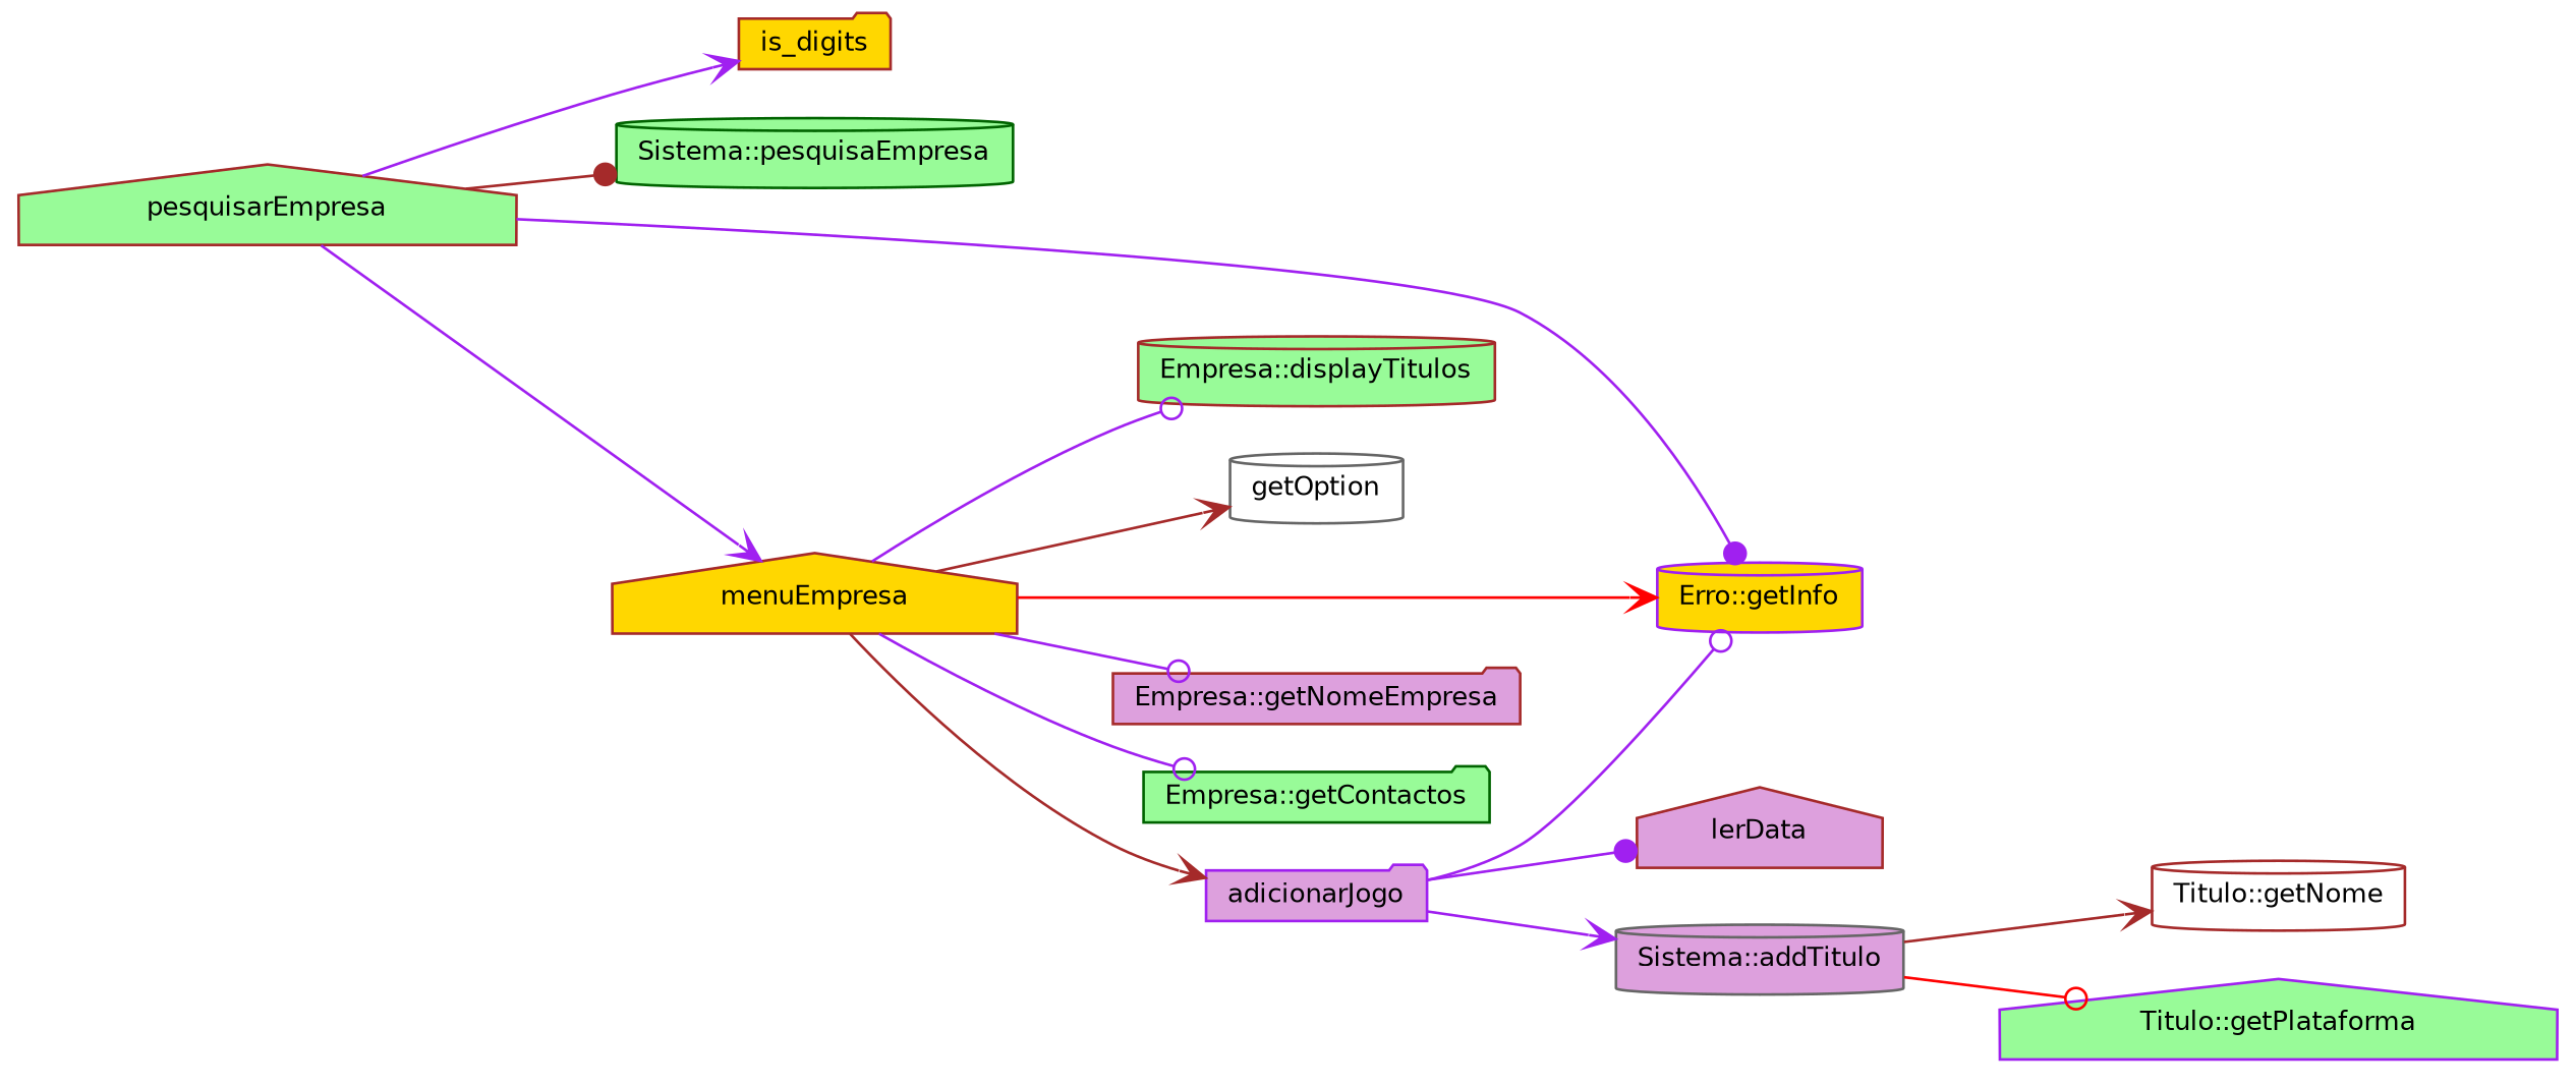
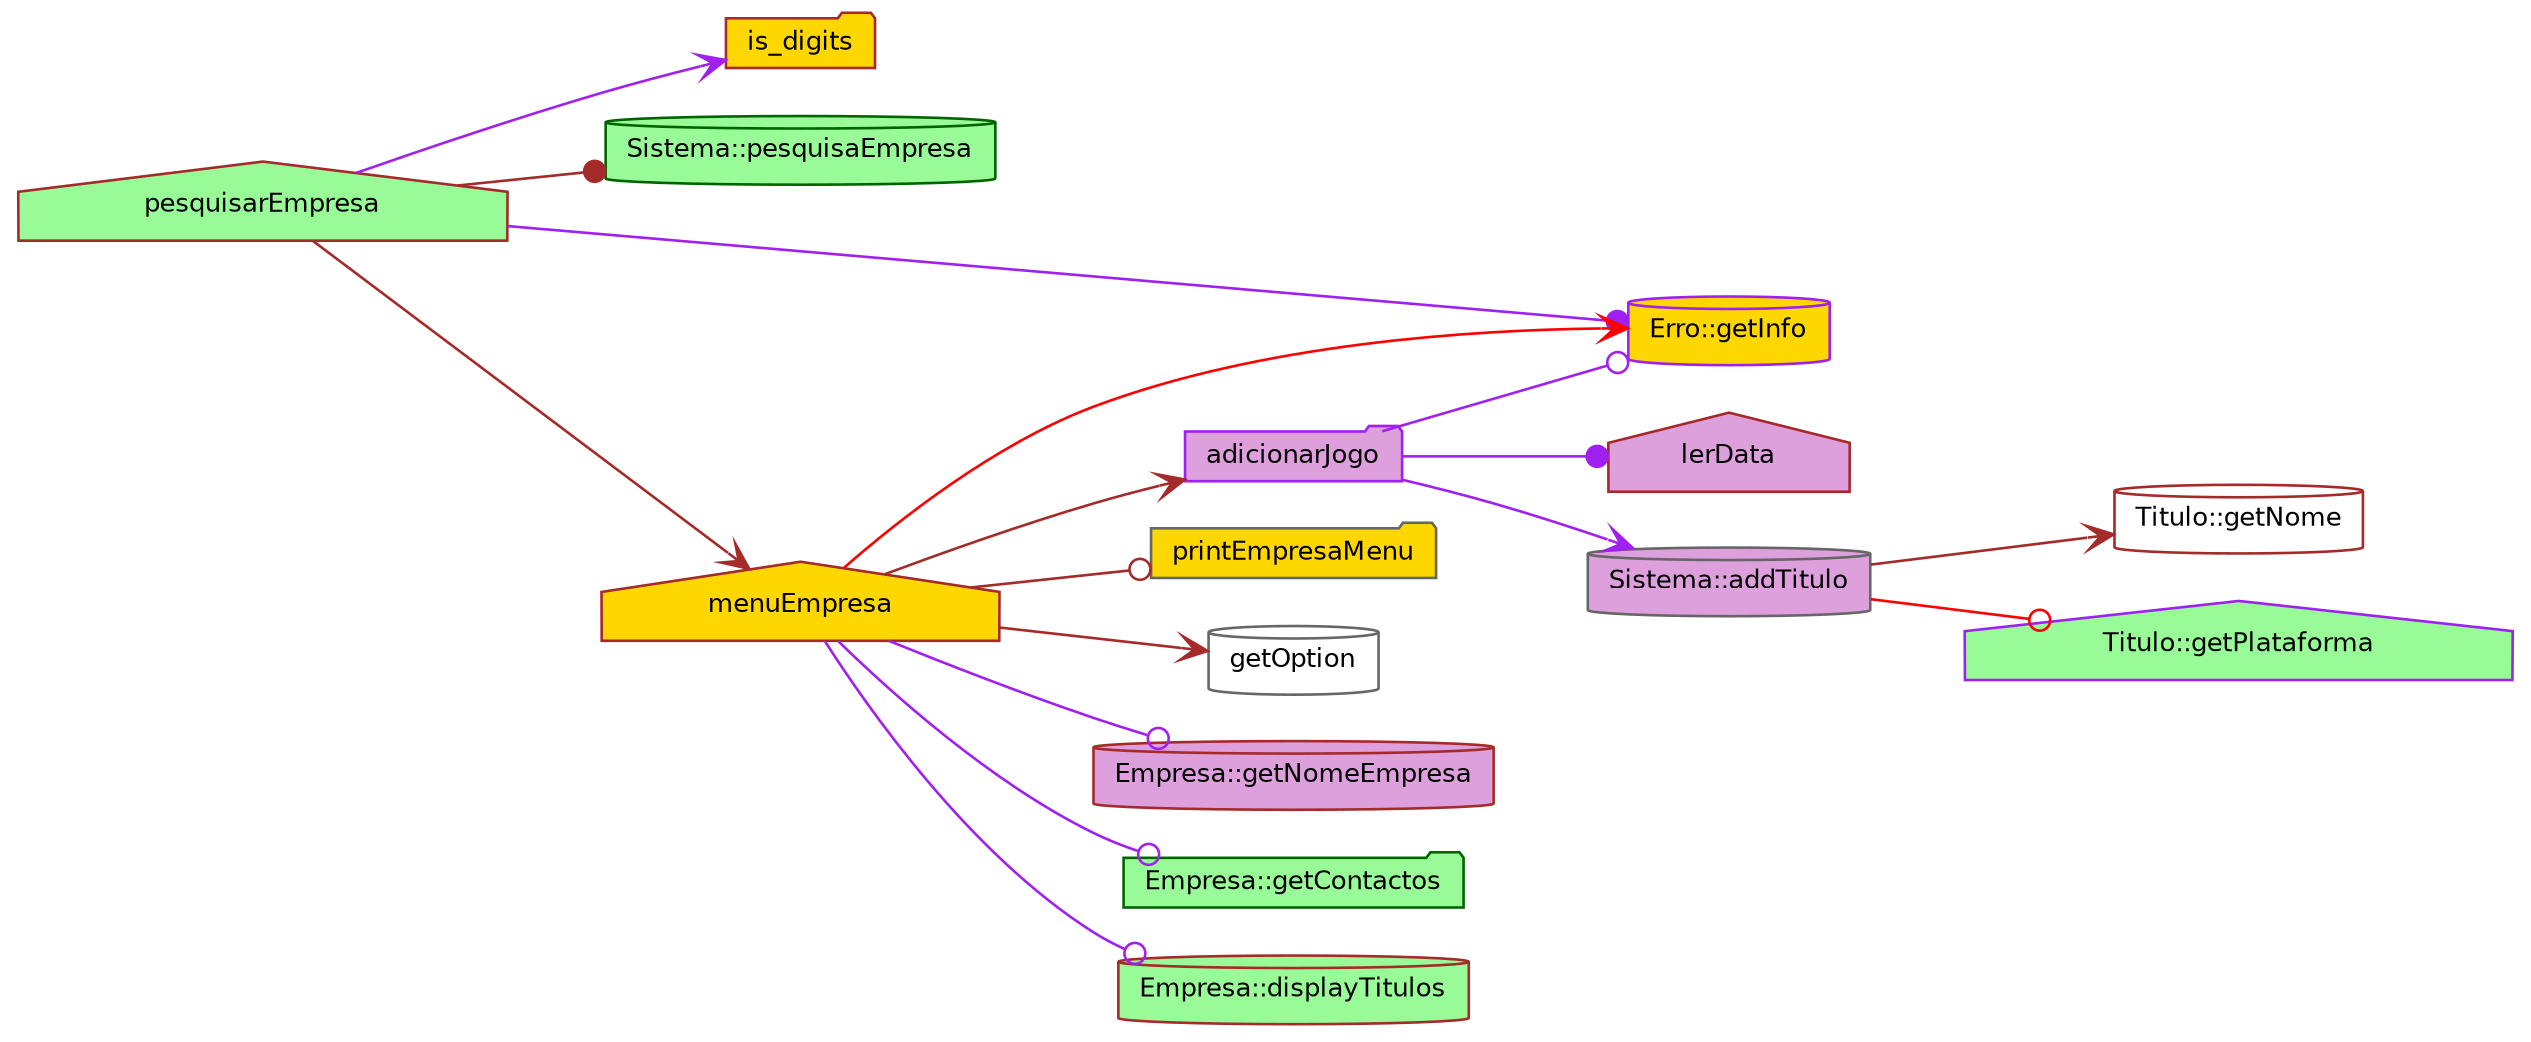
  digraph {
    rankdir=LR
    node [color=brown fillcolor=palegreen fontname=Helvetica fontsize=10 shape=cylinder style=filled]
    edge [arrowhead=vee color=purple fontname=Helvetica fontsize=10 labelfontname=Helvetica labelfontsize=10 style=solid]
    n1 [fontcolor=black height=0.2 label=pesquisarEmpresa shape=house width=0.4]
    n2 [fillcolor=gold height=0.2 label=is_digits shape=folder width=0.4]
    n3 [color=darkgreen height=0.2 label="Sistema::pesquisaEmpresa" width=0.4]
    n4 [fillcolor=gold height=0.2 label=menuEmpresa shape=house width=0.4]
    n5 [color=purple fillcolor=gold height=0.2 label="Erro::getInfo" width=0.4]
+   n6 [color=gray40 fillcolor=gold height=0.2 label=printEmpresaMenu shape=folder width=0.4]
    n7 [color=gray40 fillcolor=white height=0.2 label=getOption width=0.4]
    n8 [color=purple fillcolor=plum height=0.2 label=adicionarJogo shape=folder width=0.4]
-   n9 [fillcolor=plum height=0.2 label="Empresa::getNomeEmpresa" shape=folder width=0.4]
+   n9 [fillcolor=plum height=0.2 label="Empresa::getNomeEmpresa" width=0.4]
    n10 [color=darkgreen height=0.2 label="Empresa::getContactos" shape=folder width=0.4]
    n11 [height=0.2 label="Empresa::displayTitulos" width=0.4]
    n12 [fillcolor=plum height=0.2 label=lerData shape=house width=0.4]
    n13 [color=gray40 fillcolor=plum height=0.2 label="Sistema::addTitulo" width=0.4]
    n14 [fillcolor=white height=0.2 label="Titulo::getNome" width=0.4]
    n15 [color=purple height=0.2 label="Titulo::getPlataforma" shape=house width=0.4]
    n1 -> n2
    n1 -> n3 [arrowhead=dot color=brown]
-   n1 -> n4
+   n1 -> n4 [color=brown]
    n1 -> n5 [arrowhead=dot]
    n4 -> n5 [color=red]
+   n4 -> n6 [arrowhead=odot color=brown]
    n4 -> n7 [color=brown]
    n4 -> n8 [color=brown]
    n4 -> n9 [arrowhead=odot]
    n4 -> n10 [arrowhead=odot]
    n4 -> n11 [arrowhead=odot]
    n8 -> n5 [arrowhead=odot]
    n8 -> n12 [arrowhead=dot]
    n8 -> n13
    n13 -> n14 [color=brown]
    n13 -> n15 [arrowhead=odot color=red]
  }
